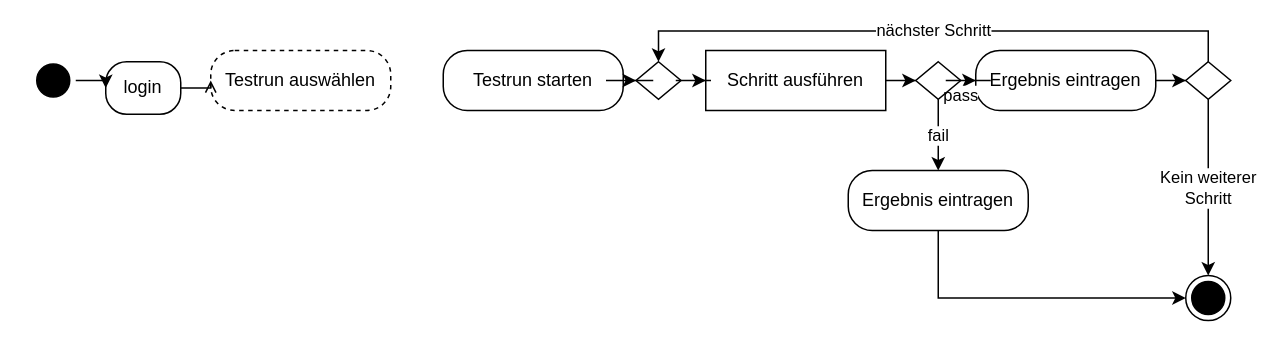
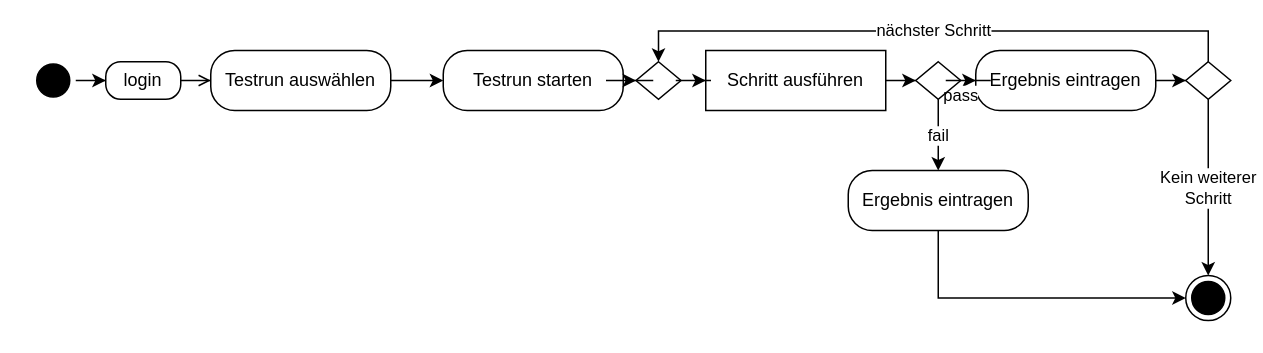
  <mxCell id="0" />
  <mxCell id="1" parent="0" />
  <mxCell id="2" style="edgeStyle=orthogonalEdgeStyle;rounded=0;orthogonalLoop=1;jettySize=auto;html=1;entryX=0;entryY=0.5;entryDx=0;entryDy=0;strokeColor=#000000;" edge="1" parent="1" source="3" target="5"><mxGeometry relative="1" as="geometry" /></mxCell>
  <mxCell id="3" value="" style="ellipse;html=1;shape=startState;fillColor=#000000;" vertex="1" parent="1"><mxGeometry x="20" y="38" width="30" height="30" as="geometry" /></mxCell>
  <mxCell id="4" style="edgeStyle=orthogonalEdgeStyle;rounded=0;orthogonalLoop=1;jettySize=auto;html=1;strokeColor=#000000;entryX=0;entryY=0.5;entryDx=0;entryDy=0;endArrow=open;" edge="1" parent="1" source="5" target="11"><mxGeometry relative="1" as="geometry"><mxPoint x="100" y="53" as="targetPoint" /></mxGeometry></mxCell>
- <mxCell id="5" value="login" style="rounded=1;whiteSpace=wrap;html=1;arcSize=40;fontColor=#000000;fillColor=none;" vertex="1" parent="1"><mxGeometry x="70" y="40.5" width="50" height="35" as="geometry" /></mxCell>
+ <mxCell id="5" value="login" style="rounded=1;whiteSpace=wrap;html=1;arcSize=40;fontColor=#000000;fillColor=none;" vertex="1" parent="1"><mxGeometry x="70" y="40.5" width="50" height="25" as="geometry" /></mxCell>
  <mxCell id="6" style="edgeStyle=orthogonalEdgeStyle;rounded=0;orthogonalLoop=1;jettySize=auto;html=1;entryX=0;entryY=0.5;entryDx=0;entryDy=0;" edge="1" parent="1" source="7" target="9"><mxGeometry relative="1" as="geometry" /></mxCell>
  <mxCell id="7" value="Testrun starten" style="rounded=1;whiteSpace=wrap;html=1;arcSize=40;fontColor=#000000;fillColor=none;" vertex="1" parent="1"><mxGeometry x="295" y="33" width="120" height="40" as="geometry" /></mxCell>
  <mxCell id="8" style="edgeStyle=orthogonalEdgeStyle;rounded=0;orthogonalLoop=1;jettySize=auto;html=1;entryX=0;entryY=0.5;entryDx=0;entryDy=0;" edge="1" parent="1" source="9" target="13"><mxGeometry relative="1" as="geometry" /></mxCell>
  <mxCell id="9" value="" style="rhombus;whiteSpace=wrap;html=1;fillColor=none;" vertex="1" parent="1"><mxGeometry x="423.5" y="40.5" width="30" height="25" as="geometry" /></mxCell>
- <mxCell id="11" value="Testrun auswählen" style="rounded=1;whiteSpace=wrap;html=1;arcSize=40;fontColor=#000000;fillColor=none;dashed=1;" vertex="1" parent="1"><mxGeometry x="140" y="33" width="120" height="40" as="geometry" /></mxCell>
+ <mxCell id="10" style="edgeStyle=orthogonalEdgeStyle;rounded=0;orthogonalLoop=1;jettySize=auto;html=1;entryX=0;entryY=0.5;entryDx=0;entryDy=0;" edge="1" parent="1" source="11" target="7"><mxGeometry relative="1" as="geometry" /></mxCell>
+ <mxCell id="11" value="Testrun auswählen" style="rounded=1;whiteSpace=wrap;html=1;arcSize=40;fontColor=#000000;fillColor=none;" vertex="1" parent="1"><mxGeometry x="140" y="33" width="120" height="40" as="geometry" /></mxCell>
  <mxCell id="12" style="edgeStyle=orthogonalEdgeStyle;rounded=0;orthogonalLoop=1;jettySize=auto;html=1;entryX=0;entryY=0.5;entryDx=0;entryDy=0;" edge="1" parent="1" source="13" target="18"><mxGeometry relative="1" as="geometry" /></mxCell>
  <mxCell id="13" value="Schritt ausführen" style="whiteSpace=wrap;html=1;arcSize=40;fontColor=#000000;fillColor=none;rounded=0;" vertex="1" parent="1"><mxGeometry x="470" y="33" width="120" height="40" as="geometry" /></mxCell>
  <mxCell id="14" style="edgeStyle=orthogonalEdgeStyle;rounded=0;orthogonalLoop=1;jettySize=auto;html=1;entryX=0;entryY=0.5;entryDx=0;entryDy=0;" edge="1" parent="1" source="15" target="21"><mxGeometry relative="1" as="geometry" /></mxCell>
  <mxCell id="15" value="Ergebnis eintragen" style="rounded=1;whiteSpace=wrap;html=1;arcSize=40;fontColor=#000000;fillColor=none;" vertex="1" parent="1"><mxGeometry x="650" y="33" width="120" height="40" as="geometry" /></mxCell>
  <mxCell id="16" value="pass" style="edgeStyle=orthogonalEdgeStyle;rounded=0;orthogonalLoop=1;jettySize=auto;html=1;entryX=0;entryY=0.5;entryDx=0;entryDy=0;" edge="1" parent="1" source="18" target="15"><mxGeometry x="0.143" y="10" relative="1" as="geometry"><mxPoint as="offset" /></mxGeometry></mxCell>
  <mxCell id="17" value="fail" style="edgeStyle=orthogonalEdgeStyle;rounded=0;orthogonalLoop=1;jettySize=auto;html=1;entryX=0.5;entryY=0;entryDx=0;entryDy=0;" edge="1" parent="1" source="18" target="23"><mxGeometry relative="1" as="geometry"><mxPoint x="625" y="183" as="targetPoint" /></mxGeometry></mxCell>
  <mxCell id="18" value="" style="rhombus;whiteSpace=wrap;html=1;fillColor=none;" vertex="1" parent="1"><mxGeometry x="610" y="40.5" width="30" height="25" as="geometry" /></mxCell>
  <mxCell id="19" value="nächster Schritt" style="edgeStyle=orthogonalEdgeStyle;rounded=0;orthogonalLoop=1;jettySize=auto;html=1;entryX=0.5;entryY=0;entryDx=0;entryDy=0;" edge="1" parent="1" source="21" target="9"><mxGeometry relative="1" as="geometry"><Array as="points"><mxPoint x="805" y="20" /><mxPoint x="439" y="20" /></Array></mxGeometry></mxCell>
  <mxCell id="20" value="Kein weiterer &lt;br&gt;Schritt" style="edgeStyle=orthogonalEdgeStyle;rounded=0;orthogonalLoop=1;jettySize=auto;html=1;entryX=0.5;entryY=0;entryDx=0;entryDy=0;" edge="1" parent="1" source="21" target="24"><mxGeometry relative="1" as="geometry"><mxPoint x="805" y="183" as="targetPoint" /></mxGeometry></mxCell>
  <mxCell id="21" value="" style="rhombus;whiteSpace=wrap;html=1;fillColor=none;" vertex="1" parent="1"><mxGeometry x="790" y="40.5" width="30" height="25" as="geometry" /></mxCell>
  <mxCell id="22" style="edgeStyle=orthogonalEdgeStyle;rounded=0;orthogonalLoop=1;jettySize=auto;html=1;entryX=0;entryY=0.5;entryDx=0;entryDy=0;" edge="1" parent="1" source="23" target="24"><mxGeometry relative="1" as="geometry"><mxPoint x="624.85" y="188.34" as="targetPoint" /><Array as="points"><mxPoint x="625" y="198" /></Array></mxGeometry></mxCell>
  <mxCell id="23" value="Ergebnis eintragen" style="rounded=1;whiteSpace=wrap;html=1;arcSize=40;fontColor=#000000;fillColor=none;" vertex="1" parent="1"><mxGeometry x="565" y="113" width="120" height="40" as="geometry" /></mxCell>
  <mxCell id="24" value="" style="ellipse;html=1;shape=endState;fillColor=#000000;" vertex="1" parent="1"><mxGeometry x="790" y="183" width="30" height="30" as="geometry" /></mxCell>
